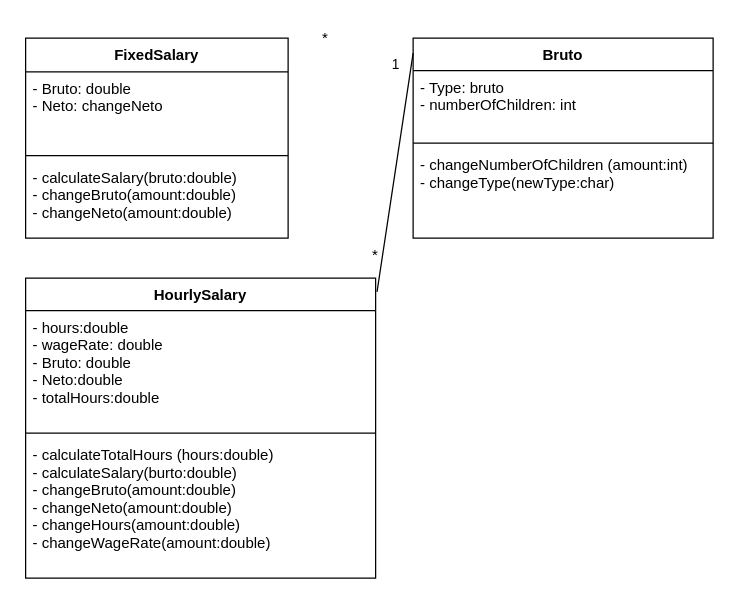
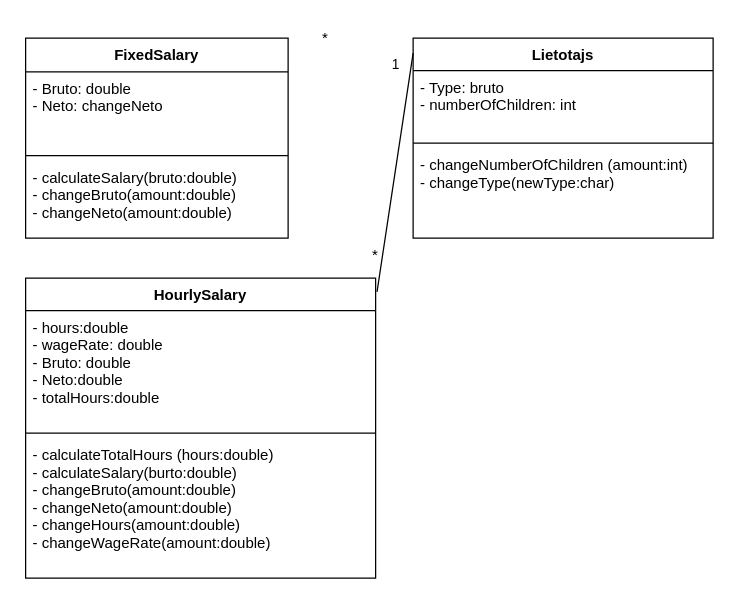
  <mxCell id="0" />
  <mxCell id="1" parent="0" />
  <mxCell id="2" value="FixedSalary" style="swimlane;fontStyle=1;align=center;verticalAlign=top;childLayout=stackLayout;horizontal=1;startSize=27;horizontalStack=0;resizeParent=1;resizeParentMax=0;resizeLast=0;collapsible=1;marginBottom=0;" parent="1" vertex="1"><mxGeometry x="20" y="30" width="210" height="160" as="geometry" /></mxCell>
  <mxCell id="3" value="- Bruto: double&#10;- Neto: changeNeto&#10;&#10;" style="text;strokeColor=none;fillColor=none;align=left;verticalAlign=top;spacingLeft=4;spacingRight=4;overflow=hidden;rotatable=0;points=[[0,0.5],[1,0.5]];portConstraint=eastwest;" parent="2" vertex="1"><mxGeometry y="27" width="210" height="63" as="geometry" /></mxCell>
  <mxCell id="4" value="" style="line;strokeWidth=1;fillColor=none;align=left;verticalAlign=middle;spacingTop=-1;spacingLeft=3;spacingRight=3;rotatable=0;labelPosition=right;points=[];portConstraint=eastwest;" parent="2" vertex="1"><mxGeometry y="90" width="210" height="8" as="geometry" /></mxCell>
  <mxCell id="5" value="- calculateSalary(bruto:double)&#10;- changeBruto(amount:double)&#10;- changeNeto(amount:double)&#10;&#10;" style="text;strokeColor=none;fillColor=none;align=left;verticalAlign=top;spacingLeft=4;spacingRight=4;overflow=hidden;rotatable=0;points=[[0,0.5],[1,0.5]];portConstraint=eastwest;" parent="2" vertex="1"><mxGeometry y="98" width="210" height="62" as="geometry" /></mxCell>
- <mxCell id="6" value="Bruto" style="swimlane;fontStyle=1;align=center;verticalAlign=top;childLayout=stackLayout;horizontal=1;startSize=26;horizontalStack=0;resizeParent=1;resizeParentMax=0;resizeLast=0;collapsible=1;marginBottom=0;" vertex="1" parent="1"><mxGeometry x="330" y="30" width="240" height="160" as="geometry" /></mxCell>
+ <mxCell id="6" value="Lietotajs" style="swimlane;fontStyle=1;align=center;verticalAlign=top;childLayout=stackLayout;horizontal=1;startSize=26;horizontalStack=0;resizeParent=1;resizeParentMax=0;resizeLast=0;collapsible=1;marginBottom=0;" vertex="1" parent="1"><mxGeometry x="330" y="30" width="240" height="160" as="geometry" /></mxCell>
  <mxCell id="7" value="- Type: bruto&#10;- numberOfChildren: int&#10;" style="text;strokeColor=none;fillColor=none;align=left;verticalAlign=top;spacingLeft=4;spacingRight=4;overflow=hidden;rotatable=0;points=[[0,0.5],[1,0.5]];portConstraint=eastwest;" vertex="1" parent="6"><mxGeometry y="26" width="240" height="54" as="geometry" /></mxCell>
  <mxCell id="8" value="" style="line;strokeWidth=1;fillColor=none;align=left;verticalAlign=middle;spacingTop=-1;spacingLeft=3;spacingRight=3;rotatable=0;labelPosition=right;points=[];portConstraint=eastwest;" vertex="1" parent="6"><mxGeometry y="80" width="240" height="8" as="geometry" /></mxCell>
  <mxCell id="9" value="- changeNumberOfChildren (amount:int)&#10;- changeType(newType:char)" style="text;strokeColor=none;fillColor=none;align=left;verticalAlign=top;spacingLeft=4;spacingRight=4;overflow=hidden;rotatable=0;points=[[0,0.5],[1,0.5]];portConstraint=eastwest;" vertex="1" parent="6"><mxGeometry y="88" width="240" height="72" as="geometry" /></mxCell>
  <mxCell id="10" value="*" style="text;html=1;strokeColor=none;fillColor=none;align=center;verticalAlign=middle;whiteSpace=wrap;rounded=0;" vertex="1" parent="1"><mxGeometry x="240" y="20" width="40" height="20" as="geometry" /></mxCell>
  <mxCell id="11" value="HourlySalary" style="swimlane;fontStyle=1;align=center;verticalAlign=top;childLayout=stackLayout;horizontal=1;startSize=26;horizontalStack=0;resizeParent=1;resizeParentMax=0;resizeLast=0;collapsible=1;marginBottom=0;" vertex="1" parent="1"><mxGeometry x="20" y="222" width="280" height="240" as="geometry" /></mxCell>
  <mxCell id="12" value="- hours:double&#10;- wageRate: double&#10;- Bruto: double&#10;- Neto:double&#10;- totalHours:double&#10;" style="text;strokeColor=none;fillColor=none;align=left;verticalAlign=top;spacingLeft=4;spacingRight=4;overflow=hidden;rotatable=0;points=[[0,0.5],[1,0.5]];portConstraint=eastwest;" vertex="1" parent="11"><mxGeometry y="26" width="280" height="94" as="geometry" /></mxCell>
  <mxCell id="13" value="" style="line;strokeWidth=1;fillColor=none;align=left;verticalAlign=middle;spacingTop=-1;spacingLeft=3;spacingRight=3;rotatable=0;labelPosition=right;points=[];portConstraint=eastwest;" vertex="1" parent="11"><mxGeometry y="120" width="280" height="8" as="geometry" /></mxCell>
  <mxCell id="14" value="- calculateTotalHours (hours:double)&#10;- calculateSalary(burto:double)&#10;- changeBruto(amount:double)&#10;- changeNeto(amount:double)&#10;- changeHours(amount:double)&#10;- changeWageRate(amount:double)&#10;" style="text;strokeColor=none;fillColor=none;align=left;verticalAlign=top;spacingLeft=4;spacingRight=4;overflow=hidden;rotatable=0;points=[[0,0.5],[1,0.5]];portConstraint=eastwest;" vertex="1" parent="11"><mxGeometry y="128" width="280" height="112" as="geometry" /></mxCell>
  <mxCell id="15" value="1" style="endArrow=none;html=1;entryX=1.004;entryY=0.046;entryDx=0;entryDy=0;entryPerimeter=0;" edge="1" parent="1" target="11"><mxGeometry x="-0.886" y="-13" width="50" height="50" relative="1" as="geometry"><mxPoint x="330" y="42" as="sourcePoint" /><mxPoint x="241" y="57" as="targetPoint" /><mxPoint as="offset" /></mxGeometry></mxCell>
  <mxCell id="16" value="*" style="text;html=1;strokeColor=none;fillColor=none;align=center;verticalAlign=middle;whiteSpace=wrap;rounded=0;" vertex="1" parent="1"><mxGeometry x="280" y="194" width="40" height="20" as="geometry" /></mxCell>
